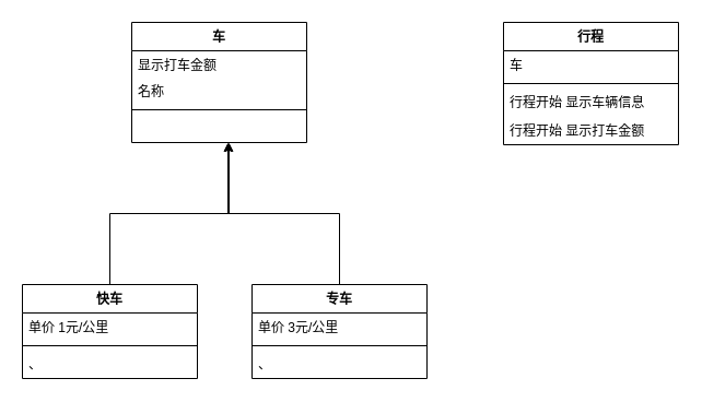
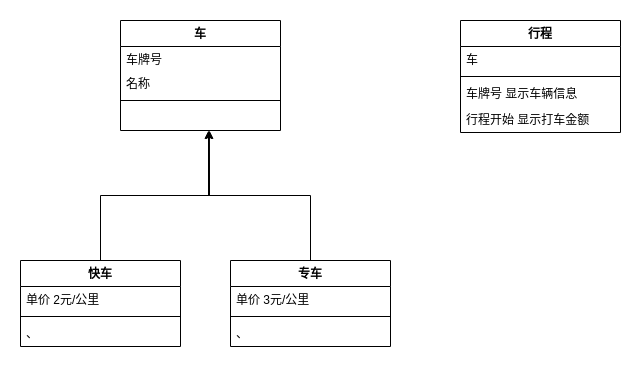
  <mxCell id="0" />
  <mxCell id="1" parent="0" />
  <mxCell id="2" value="车" style="swimlane;fontStyle=1;align=center;verticalAlign=top;childLayout=stackLayout;horizontal=1;startSize=26;horizontalStack=0;resizeParent=1;resizeParentMax=0;resizeLast=0;collapsible=1;marginBottom=0;" vertex="1" parent="1"><mxGeometry x="120" y="20" width="160" height="110" as="geometry" /></mxCell>
- <mxCell id="3" value="显示打车金额" style="text;strokeColor=none;fillColor=none;align=left;verticalAlign=top;spacingLeft=4;spacingRight=4;overflow=hidden;rotatable=0;points=[[0,0.5],[1,0.5]];portConstraint=eastwest;" vertex="1" parent="2"><mxGeometry y="26" width="160" height="24" as="geometry" /></mxCell>
+ <mxCell id="3" value="车牌号" style="text;strokeColor=none;fillColor=none;align=left;verticalAlign=top;spacingLeft=4;spacingRight=4;overflow=hidden;rotatable=0;points=[[0,0.5],[1,0.5]];portConstraint=eastwest;" vertex="1" parent="2"><mxGeometry y="26" width="160" height="24" as="geometry" /></mxCell>
  <mxCell id="4" value="名称&#10;" style="text;align=left;verticalAlign=top;spacingLeft=4;spacingRight=4;overflow=hidden;rotatable=0;points=[[0,0.5],[1,0.5]];portConstraint=eastwest;rounded=0;shadow=0;html=0;" vertex="1" parent="2"><mxGeometry y="50" width="160" height="26" as="geometry" /></mxCell>
  <mxCell id="5" value="" style="line;strokeWidth=1;fillColor=none;align=left;verticalAlign=middle;spacingTop=-1;spacingLeft=3;spacingRight=3;rotatable=0;labelPosition=right;points=[];portConstraint=eastwest;" vertex="1" parent="2"><mxGeometry y="76" width="160" height="8" as="geometry" /></mxCell>
  <mxCell id="6" value="  " style="text;strokeColor=none;fillColor=none;align=left;verticalAlign=top;spacingLeft=4;spacingRight=4;overflow=hidden;rotatable=0;points=[[0,0.5],[1,0.5]];portConstraint=eastwest;" vertex="1" parent="2"><mxGeometry y="84" width="160" height="26" as="geometry" /></mxCell>
  <mxCell id="7" style="edgeStyle=orthogonalEdgeStyle;rounded=0;orthogonalLoop=1;jettySize=auto;html=1;entryX=0.556;entryY=1;entryDx=0;entryDy=0;entryPerimeter=0;" edge="1" parent="1" source="8" target="6"><mxGeometry relative="1" as="geometry" /></mxCell>
  <mxCell id="8" value="快车" style="swimlane;fontStyle=1;align=center;verticalAlign=top;childLayout=stackLayout;horizontal=1;startSize=26;horizontalStack=0;resizeParent=1;resizeParentMax=0;resizeLast=0;collapsible=1;marginBottom=0;" vertex="1" parent="1"><mxGeometry x="20" y="260" width="160" height="86" as="geometry" /></mxCell>
- <mxCell id="9" value="单价 1元/公里" style="text;strokeColor=none;fillColor=none;align=left;verticalAlign=top;spacingLeft=4;spacingRight=4;overflow=hidden;rotatable=0;points=[[0,0.5],[1,0.5]];portConstraint=eastwest;" vertex="1" parent="8"><mxGeometry y="26" width="160" height="26" as="geometry" /></mxCell>
+ <mxCell id="9" value="单价 2元/公里" style="text;strokeColor=none;fillColor=none;align=left;verticalAlign=top;spacingLeft=4;spacingRight=4;overflow=hidden;rotatable=0;points=[[0,0.5],[1,0.5]];portConstraint=eastwest;" vertex="1" parent="8"><mxGeometry y="26" width="160" height="26" as="geometry" /></mxCell>
  <mxCell id="10" value="" style="line;strokeWidth=1;fillColor=none;align=left;verticalAlign=middle;spacingTop=-1;spacingLeft=3;spacingRight=3;rotatable=0;labelPosition=right;points=[];portConstraint=eastwest;" vertex="1" parent="8"><mxGeometry y="52" width="160" height="8" as="geometry" /></mxCell>
  <mxCell id="11" value="、" style="text;strokeColor=none;fillColor=none;align=left;verticalAlign=top;spacingLeft=4;spacingRight=4;overflow=hidden;rotatable=0;points=[[0,0.5],[1,0.5]];portConstraint=eastwest;" vertex="1" parent="8"><mxGeometry y="60" width="160" height="26" as="geometry" /></mxCell>
  <mxCell id="12" style="edgeStyle=orthogonalEdgeStyle;rounded=0;orthogonalLoop=1;jettySize=auto;html=1;entryX=0.55;entryY=1;entryDx=0;entryDy=0;entryPerimeter=0;" edge="1" parent="1" source="13" target="6"><mxGeometry relative="1" as="geometry" /></mxCell>
  <mxCell id="13" value="专车" style="swimlane;fontStyle=1;align=center;verticalAlign=top;childLayout=stackLayout;horizontal=1;startSize=26;horizontalStack=0;resizeParent=1;resizeParentMax=0;resizeLast=0;collapsible=1;marginBottom=0;" vertex="1" parent="1"><mxGeometry x="230" y="260" width="160" height="86" as="geometry" /></mxCell>
  <mxCell id="14" value="单价 3元/公里" style="text;strokeColor=none;fillColor=none;align=left;verticalAlign=top;spacingLeft=4;spacingRight=4;overflow=hidden;rotatable=0;points=[[0,0.5],[1,0.5]];portConstraint=eastwest;" vertex="1" parent="13"><mxGeometry y="26" width="160" height="26" as="geometry" /></mxCell>
  <mxCell id="15" value="" style="line;strokeWidth=1;fillColor=none;align=left;verticalAlign=middle;spacingTop=-1;spacingLeft=3;spacingRight=3;rotatable=0;labelPosition=right;points=[];portConstraint=eastwest;" vertex="1" parent="13"><mxGeometry y="52" width="160" height="8" as="geometry" /></mxCell>
  <mxCell id="16" value="、" style="text;strokeColor=none;fillColor=none;align=left;verticalAlign=top;spacingLeft=4;spacingRight=4;overflow=hidden;rotatable=0;points=[[0,0.5],[1,0.5]];portConstraint=eastwest;" vertex="1" parent="13"><mxGeometry y="60" width="160" height="26" as="geometry" /></mxCell>
  <mxCell id="17" value="行程" style="swimlane;fontStyle=1;align=center;verticalAlign=top;childLayout=stackLayout;horizontal=1;startSize=26;horizontalStack=0;resizeParent=1;resizeParentMax=0;resizeLast=0;collapsible=1;marginBottom=0;" vertex="1" parent="1"><mxGeometry x="460" y="20" width="160" height="112" as="geometry" /></mxCell>
  <mxCell id="18" value="车" style="text;strokeColor=none;fillColor=none;align=left;verticalAlign=top;spacingLeft=4;spacingRight=4;overflow=hidden;rotatable=0;points=[[0,0.5],[1,0.5]];portConstraint=eastwest;" vertex="1" parent="17"><mxGeometry y="26" width="160" height="26" as="geometry" /></mxCell>
  <mxCell id="19" value="" style="line;strokeWidth=1;fillColor=none;align=left;verticalAlign=middle;spacingTop=-1;spacingLeft=3;spacingRight=3;rotatable=0;labelPosition=right;points=[];portConstraint=eastwest;" vertex="1" parent="17"><mxGeometry y="52" width="160" height="8" as="geometry" /></mxCell>
- <mxCell id="20" value="行程开始 显示车辆信息" style="text;strokeColor=none;fillColor=none;align=left;verticalAlign=top;spacingLeft=4;spacingRight=4;overflow=hidden;rotatable=0;points=[[0,0.5],[1,0.5]];portConstraint=eastwest;" vertex="1" parent="17"><mxGeometry y="60" width="160" height="26" as="geometry" /></mxCell>
+ <mxCell id="20" value="车牌号 显示车辆信息" style="text;strokeColor=none;fillColor=none;align=left;verticalAlign=top;spacingLeft=4;spacingRight=4;overflow=hidden;rotatable=0;points=[[0,0.5],[1,0.5]];portConstraint=eastwest;" vertex="1" parent="17"><mxGeometry y="60" width="160" height="26" as="geometry" /></mxCell>
  <mxCell id="21" value="行程开始 显示打车金额" style="text;strokeColor=none;fillColor=none;align=left;verticalAlign=top;spacingLeft=4;spacingRight=4;overflow=hidden;rotatable=0;points=[[0,0.5],[1,0.5]];portConstraint=eastwest;" vertex="1" parent="17"><mxGeometry y="86" width="160" height="26" as="geometry" /></mxCell>
